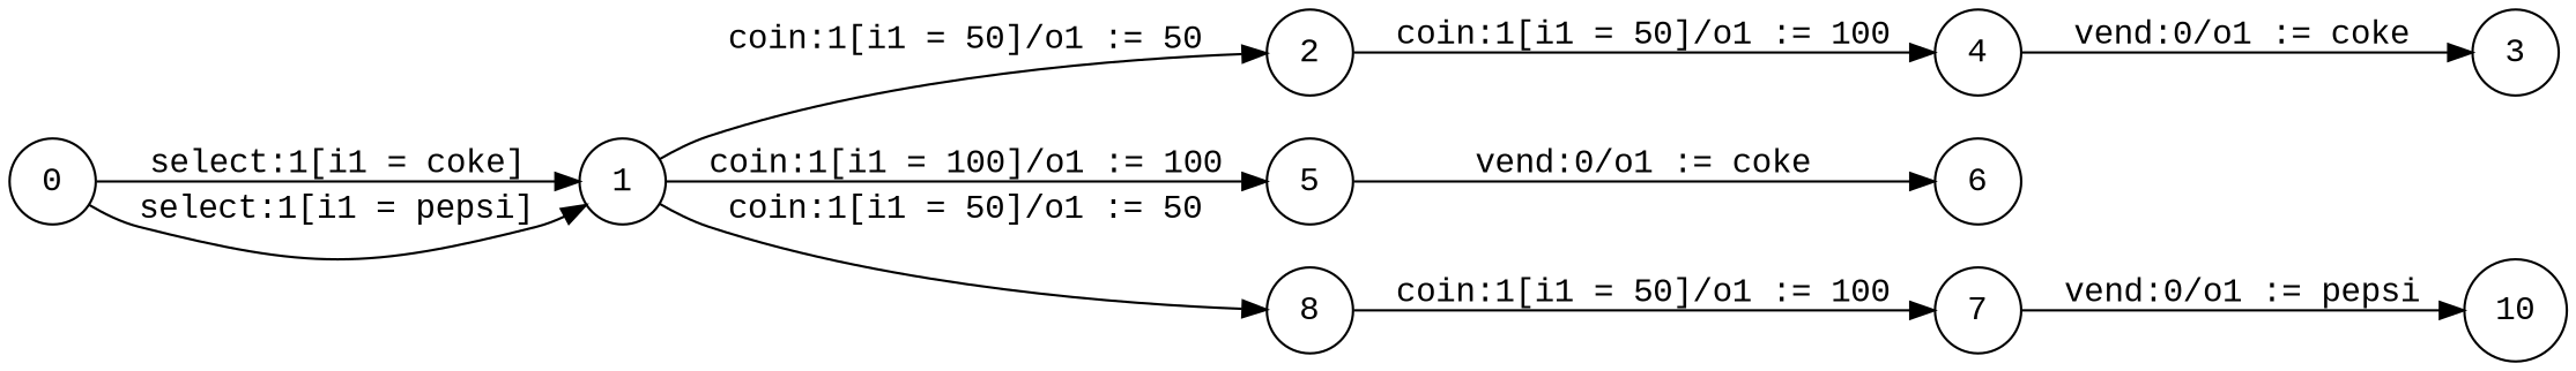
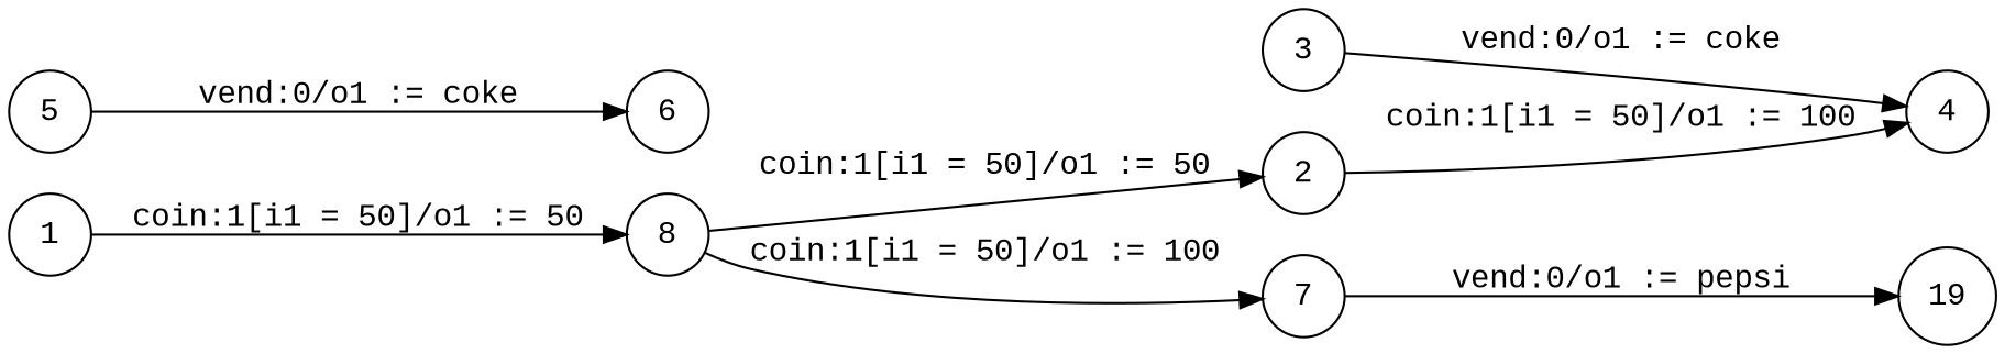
  digraph {
    fontname="Liberation Mono"
    rankdir=LR
    node [color=black fillcolor=white fontname="Liberation Mono" shape=circle style=filled]
    edge [fontname="Liberation Mono"]
-   0
    1
    2
    5
    8
    4
    6
    n8 [label=7]
    3
-   10
-   0 -> 1 [label=<select:1&#91;i1 = coke&#93;>]
-   0 -> 1 [label=<select:1&#91;i1 = pepsi&#93;>]
-   1 -> 2 [label=<coin:1&#91;i1 = 50&#93;/o1 := 50>]
-   1 -> 5 [label=<coin:1&#91;i1 = 100&#93;/o1 := 100>]
+   10 [label=19]
+   8 -> 2 [label=<coin:1&#91;i1 = 50&#93;/o1 := 50>]
    1 -> 8 [label=<coin:1&#91;i1 = 50&#93;/o1 := 50>]
    2 -> 4 [label=<coin:1&#91;i1 = 50&#93;/o1 := 100>]
    5 -> 6 [label=<vend:0/o1 := coke>]
    8 -> n8 [label=<coin:1&#91;i1 = 50&#93;/o1 := 100>]
    n8 -> 10 [label=<vend:0/o1 := pepsi>]
-   4 -> 3 [label=<vend:0/o1 := coke>]
+   3 -> 4 [label=<vend:0/o1 := coke>]
  }
